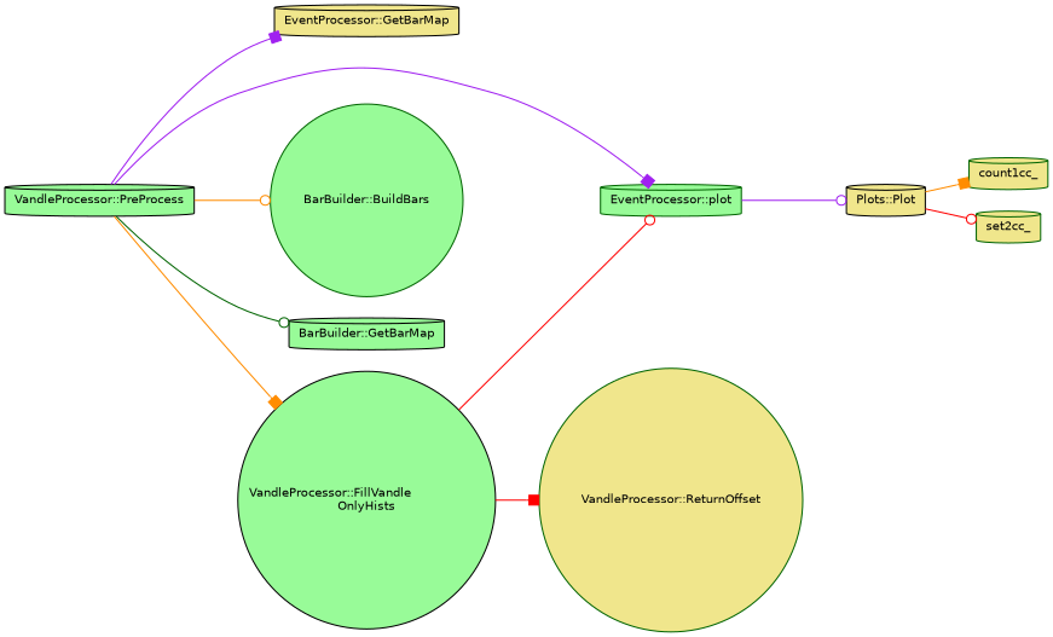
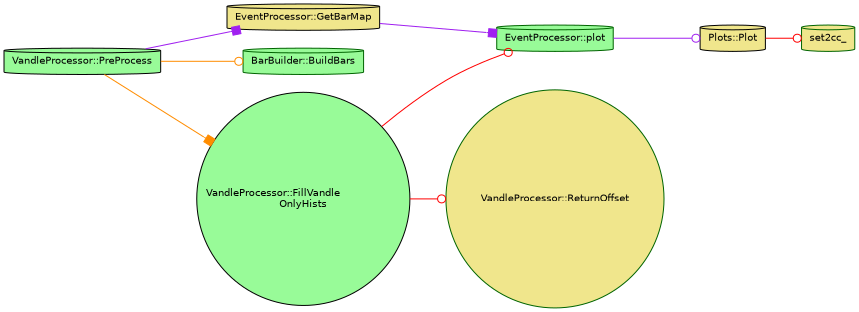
  digraph {
    rankdir=LR
    node [color=black fillcolor=palegreen fontname=Helvetica fontsize=10 shape=cylinder style=filled]
    edge [arrowhead=odot color=purple fontname=Helvetica fontsize=10 labelfontname=Helvetica labelfontsize=10 style=solid]
    n1 [fontcolor=black height=0.2 label="VandleProcessor::PreProcess" width=0.4]
    n2 [fillcolor=khaki height=0.2 label="EventProcessor::GetBarMap" width=0.4]
    n3 [color=darkgreen height=0.2 label="EventProcessor::plot" width=0.4]
-   n4 [color=darkgreen height=0.2 label="BarBuilder::BuildBars" shape=circle width=0.4]
-   n5 [height=0.2 label="BarBuilder::GetBarMap" width=0.4]
+   n4 [color=darkgreen height=0.2 label="BarBuilder::BuildBars" width=0.4]
    n6 [height=0.2 label="VandleProcessor::FillVandle\lOnlyHists" shape=circle width=0.4]
    n7 [fillcolor=khaki height=0.2 label="Plots::Plot" width=0.4]
    n8 [color=darkgreen fillcolor=khaki height=0.2 label="VandleProcessor::ReturnOffset" shape=circle width=0.4]
-   n9 [color=darkgreen fillcolor=khaki height=0.2 label=count1cc_ width=0.4]
    n10 [color=darkgreen fillcolor=khaki height=0.2 label=set2cc_ width=0.4]
    n1 -> n2 [arrowhead=box]
-   n1 -> n3 [arrowhead=box]
+   n2 -> n3 [arrowhead=box]
    n1 -> n4 [color=darkorange]
-   n1 -> n5 [color=darkgreen]
    n1 -> n6 [arrowhead=box color=darkorange]
    n3 -> n7
    n6 -> n3 [color=red]
-   n6 -> n8 [arrowhead=box color=red]
-   n7 -> n9 [arrowhead=box color=darkorange]
+   n6 -> n8 [color=red]
    n7 -> n10 [color=red]
  }
